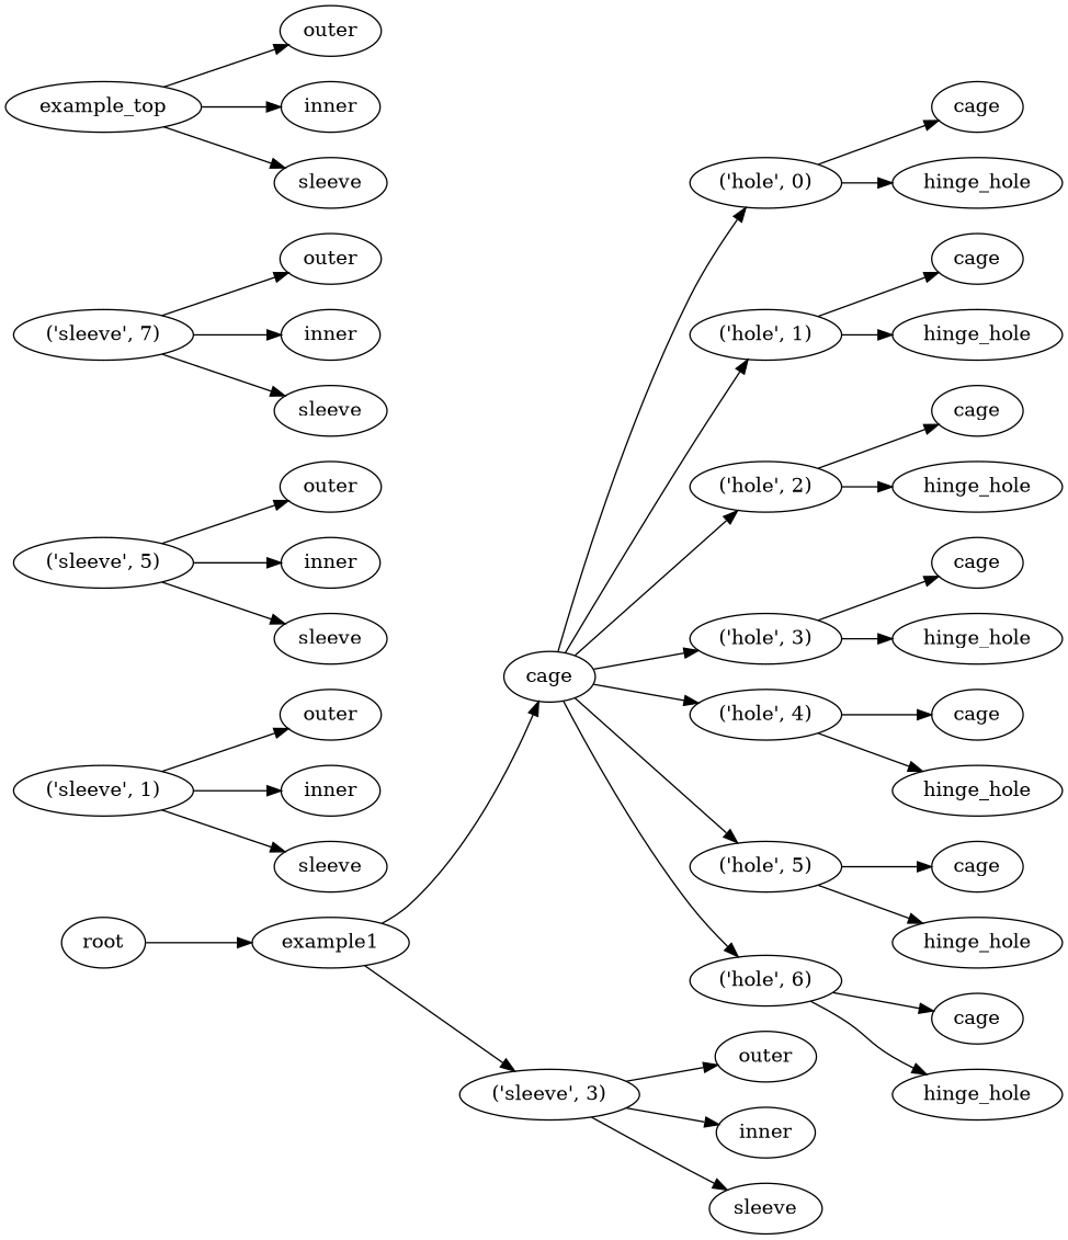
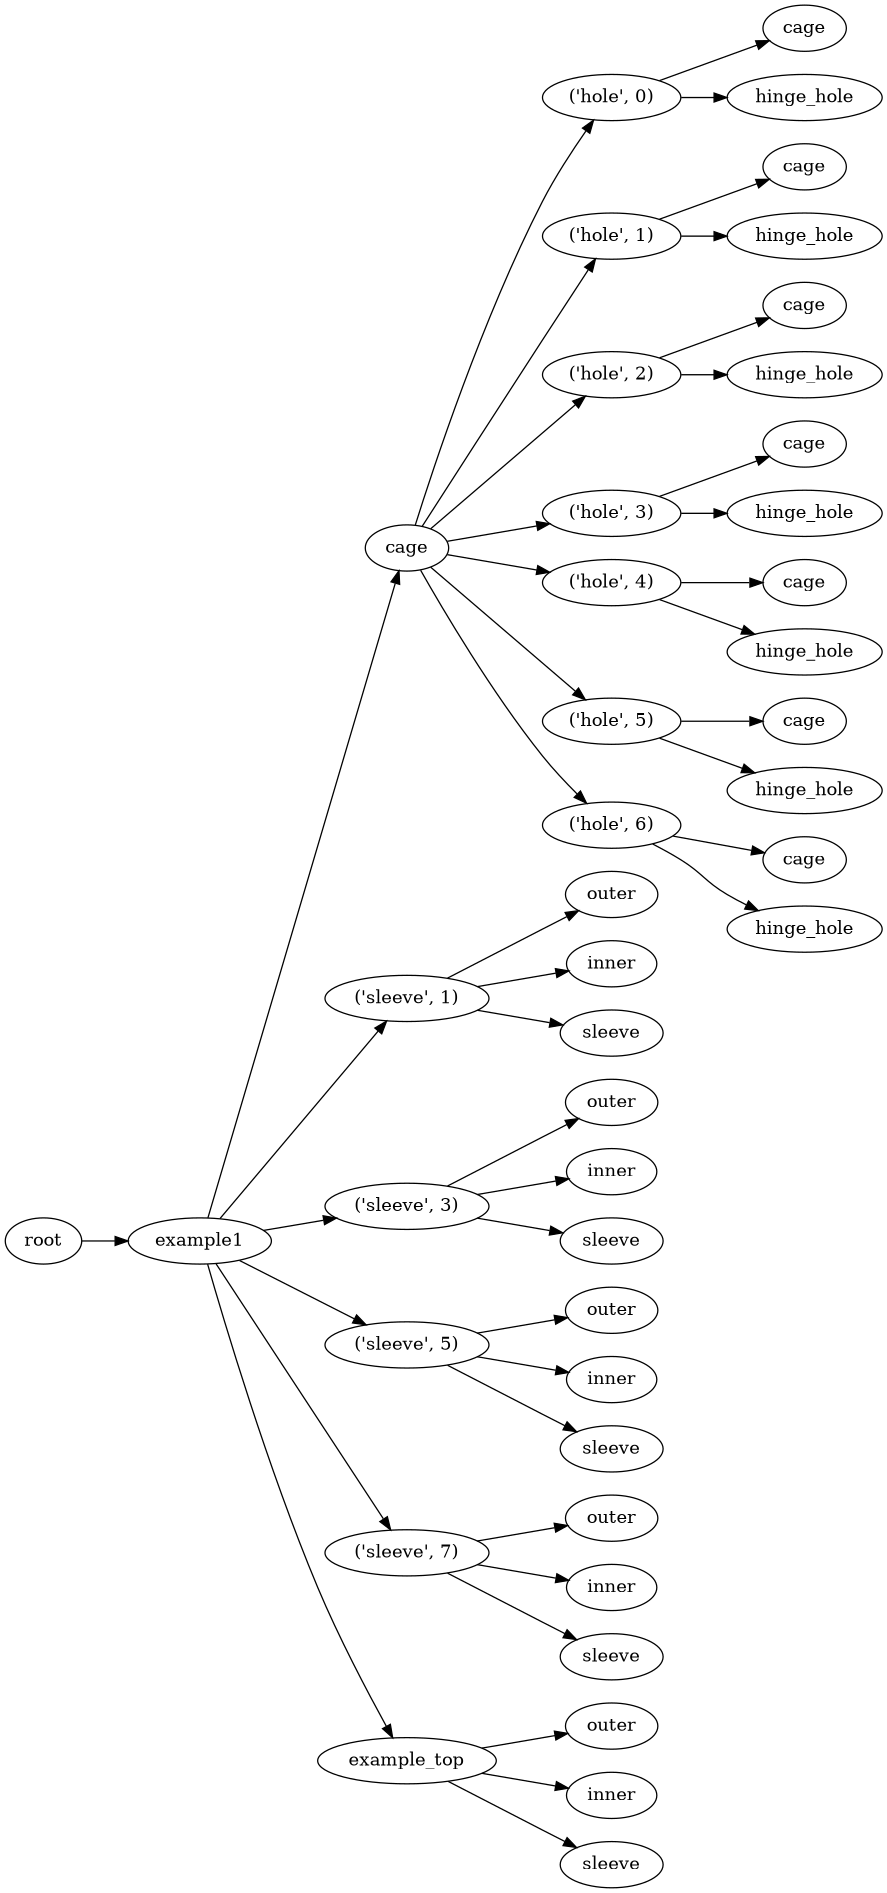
  digraph {
    rankdir=LR
    n1 [label=root]
    n2 [label=example1]
    n3 [label=cage]
    n4 [label="\('sleeve',\ 1\)"]
    n5 [label="\('sleeve',\ 3\)"]
    n6 [label="\('sleeve',\ 5\)"]
    n7 [label="\('sleeve',\ 7\)"]
    n8 [label=example_top]
    n9 [label="\('hole',\ 0\)"]
    n10 [label="\('hole',\ 1\)"]
    n11 [label="\('hole',\ 2\)"]
    n12 [label="\('hole',\ 3\)"]
    n13 [label="\('hole',\ 4\)"]
    n14 [label="\('hole',\ 5\)"]
    n15 [label="\('hole',\ 6\)"]
    n16 [label=outer]
    n17 [label=inner]
    n18 [label=sleeve]
    n19 [label=outer]
    n20 [label=inner]
    n21 [label=sleeve]
    n22 [label=outer]
    n23 [label=inner]
    n24 [label=sleeve]
    n25 [label=outer]
    n26 [label=inner]
    n27 [label=sleeve]
    n28 [label=outer]
    n29 [label=inner]
    n30 [label=sleeve]
    n31 [label=cage]
    n32 [label=hinge_hole]
    n33 [label=cage]
    n34 [label=hinge_hole]
    n35 [label=cage]
    n36 [label=hinge_hole]
    n37 [label=cage]
    n38 [label=hinge_hole]
    n39 [label=cage]
    n40 [label=hinge_hole]
    n41 [label=cage]
    n42 [label=hinge_hole]
    n43 [label=cage]
    n44 [label=hinge_hole]
    n1 -> n2
    n2 -> n3
+   n2 -> n4
    n2 -> n5
+   n2 -> n6
+   n2 -> n7
+   n2 -> n8
    n3 -> n9
    n3 -> n10
    n3 -> n11
    n3 -> n12
    n3 -> n13
    n3 -> n14
    n3 -> n15
    n4 -> n16
    n4 -> n17
    n4 -> n18
    n5 -> n19
    n5 -> n20
    n5 -> n21
    n6 -> n22
    n6 -> n23
    n6 -> n24
    n7 -> n25
    n7 -> n26
    n7 -> n27
    n8 -> n28
    n8 -> n29
    n8 -> n30
    n9 -> n31
    n9 -> n32
    n10 -> n33
    n10 -> n34
    n11 -> n35
    n11 -> n36
    n12 -> n37
    n12 -> n38
    n13 -> n39
    n13 -> n40
    n14 -> n41
    n14 -> n42
    n15 -> n43
    n15 -> n44
  }
